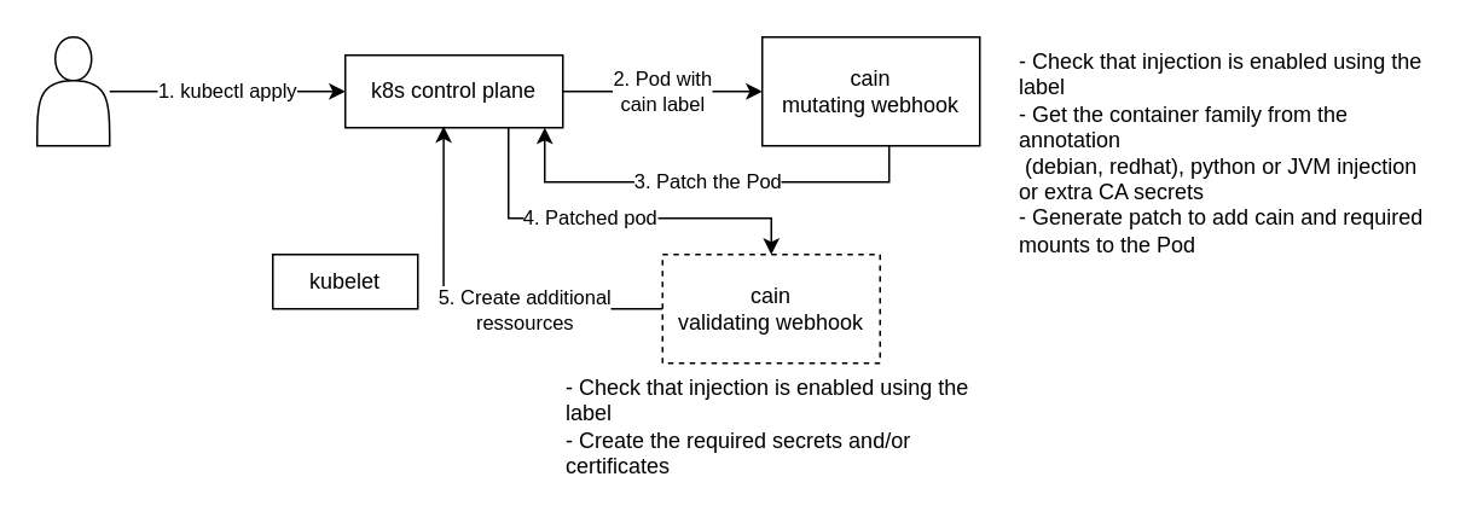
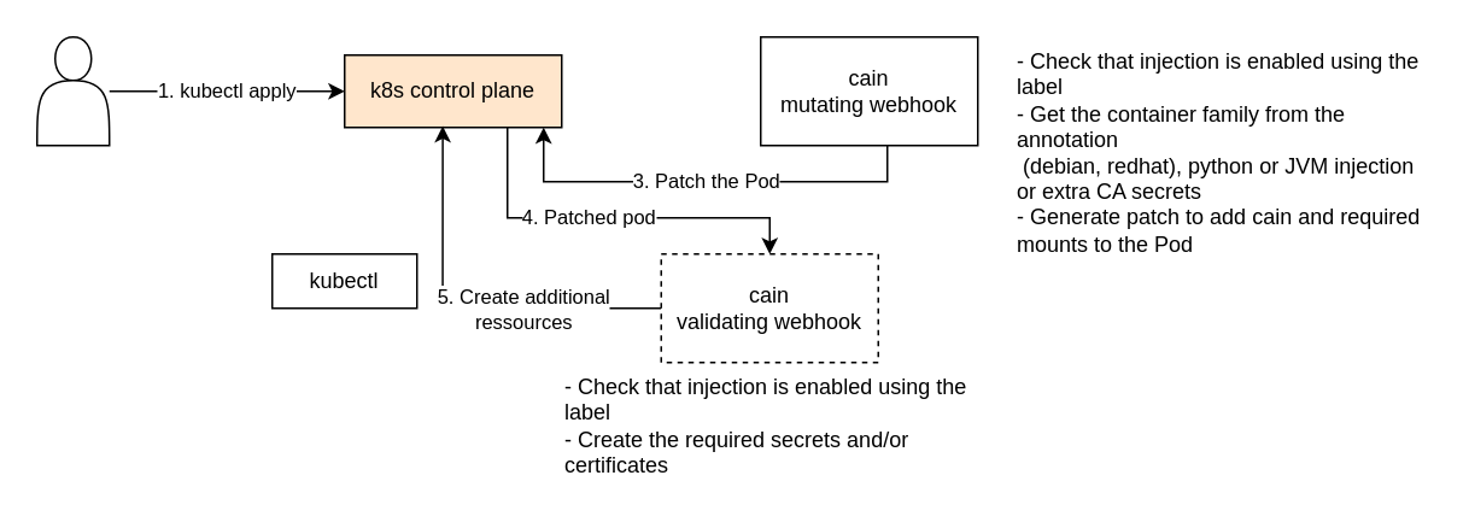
  <mxCell id="0" />
  <mxCell id="1" parent="0" />
- <mxCell id="2" value="2. Pod with&lt;br&gt;cain label" style="edgeStyle=orthogonalEdgeStyle;rounded=0;orthogonalLoop=1;jettySize=auto;html=1;" parent="1" source="5" target="9" edge="1"><mxGeometry relative="1" as="geometry" /></mxCell>
  <mxCell id="3" style="edgeStyle=orthogonalEdgeStyle;rounded=0;orthogonalLoop=1;jettySize=auto;html=1;exitX=0.75;exitY=1;exitDx=0;exitDy=0;entryX=0.5;entryY=0;entryDx=0;entryDy=0;" parent="1" source="5" target="14" edge="1"><mxGeometry relative="1" as="geometry"><mxPoint x="460" y="120" as="targetPoint" /><Array as="points"><mxPoint x="280" y="120" /><mxPoint x="425" y="120" /></Array></mxGeometry></mxCell>
  <mxCell id="4" value="4. Patched pod" style="edgeLabel;html=1;align=center;verticalAlign=middle;resizable=0;points=[];" parent="3" vertex="1" connectable="0"><mxGeometry x="-0.122" y="1" relative="1" as="geometry"><mxPoint as="offset" /></mxGeometry></mxCell>
- <mxCell id="5" value="k8s control plane" style="rounded=0;whiteSpace=wrap;html=1;" parent="1" vertex="1"><mxGeometry x="190" y="30" width="120" height="40" as="geometry" /></mxCell>
+ <mxCell id="5" value="k8s control plane" style="rounded=0;whiteSpace=wrap;html=1;fillColor=#ffe6cc;" parent="1" vertex="1"><mxGeometry x="190" y="30" width="120" height="40" as="geometry" /></mxCell>
  <mxCell id="6" value="1. kubectl apply" style="edgeStyle=orthogonalEdgeStyle;rounded=0;orthogonalLoop=1;jettySize=auto;html=1;" parent="1" source="7" target="5" edge="1"><mxGeometry relative="1" as="geometry" /></mxCell>
  <mxCell id="7" value="" style="shape=actor;whiteSpace=wrap;html=1;" parent="1" vertex="1"><mxGeometry x="20" y="20" width="40" height="60" as="geometry" /></mxCell>
  <mxCell id="8" value="3. Patch the Pod" style="edgeStyle=orthogonalEdgeStyle;rounded=0;orthogonalLoop=1;jettySize=auto;html=1;" parent="1" source="9" edge="1"><mxGeometry relative="1" as="geometry"><Array as="points"><mxPoint x="490" y="100" /><mxPoint x="300" y="100" /><mxPoint x="300" y="70" /></Array><mxPoint x="300" y="70" as="targetPoint" /></mxGeometry></mxCell>
  <mxCell id="9" value="cain&lt;br&gt;mutating webhook" style="rounded=0;whiteSpace=wrap;html=1;" parent="1" vertex="1"><mxGeometry x="420" y="20" width="120" height="60" as="geometry" /></mxCell>
  <mxCell id="10" value="- Check that injection is enabled using the label&lt;br&gt;- Get the container family from the annotation&lt;br&gt;&amp;nbsp;(debian, redhat), python or JVM injection or extra CA secrets&lt;br&gt;- Generate patch to add cain and required mounts to the Pod" style="text;html=1;strokeColor=none;fillColor=none;align=left;verticalAlign=top;whiteSpace=wrap;rounded=0;" parent="1" vertex="1"><mxGeometry x="560" y="20" width="230" height="160" as="geometry" /></mxCell>
- <mxCell id="11" value="kubelet" style="rounded=0;whiteSpace=wrap;html=1;align=center;verticalAlign=middle;" parent="1" vertex="1"><mxGeometry x="150" y="140" width="80" height="30" as="geometry" /></mxCell>
+ <mxCell id="11" value="kubectl" style="rounded=0;whiteSpace=wrap;html=1;align=center;verticalAlign=middle;" parent="1" vertex="1"><mxGeometry x="150" y="140" width="80" height="30" as="geometry" /></mxCell>
  <mxCell id="12" style="edgeStyle=orthogonalEdgeStyle;rounded=0;orthogonalLoop=1;jettySize=auto;html=1;exitX=0;exitY=0.5;exitDx=0;exitDy=0;entryX=0.452;entryY=0.981;entryDx=0;entryDy=0;entryPerimeter=0;" parent="1" source="14" target="5" edge="1"><mxGeometry relative="1" as="geometry"><mxPoint x="240" y="110" as="targetPoint" /></mxGeometry></mxCell>
  <mxCell id="13" value="5. Create additional&lt;br&gt;ressources" style="edgeLabel;html=1;align=center;verticalAlign=middle;resizable=0;points=[];" parent="12" vertex="1" connectable="0"><mxGeometry x="-0.306" relative="1" as="geometry"><mxPoint as="offset" /></mxGeometry></mxCell>
  <mxCell id="14" value="cain&lt;br&gt;validating webhook" style="rounded=0;whiteSpace=wrap;html=1;dashed=1;" parent="1" vertex="1"><mxGeometry x="365" y="140" width="120" height="60" as="geometry" /></mxCell>
  <mxCell id="15" value="- Check that injection is enabled using the label&lt;br&gt;- Create the required secrets and/or certificates" style="text;html=1;strokeColor=none;fillColor=none;align=left;verticalAlign=top;whiteSpace=wrap;rounded=0;" parent="1" vertex="1"><mxGeometry x="310" y="200" width="230" height="70" as="geometry" /></mxCell>
